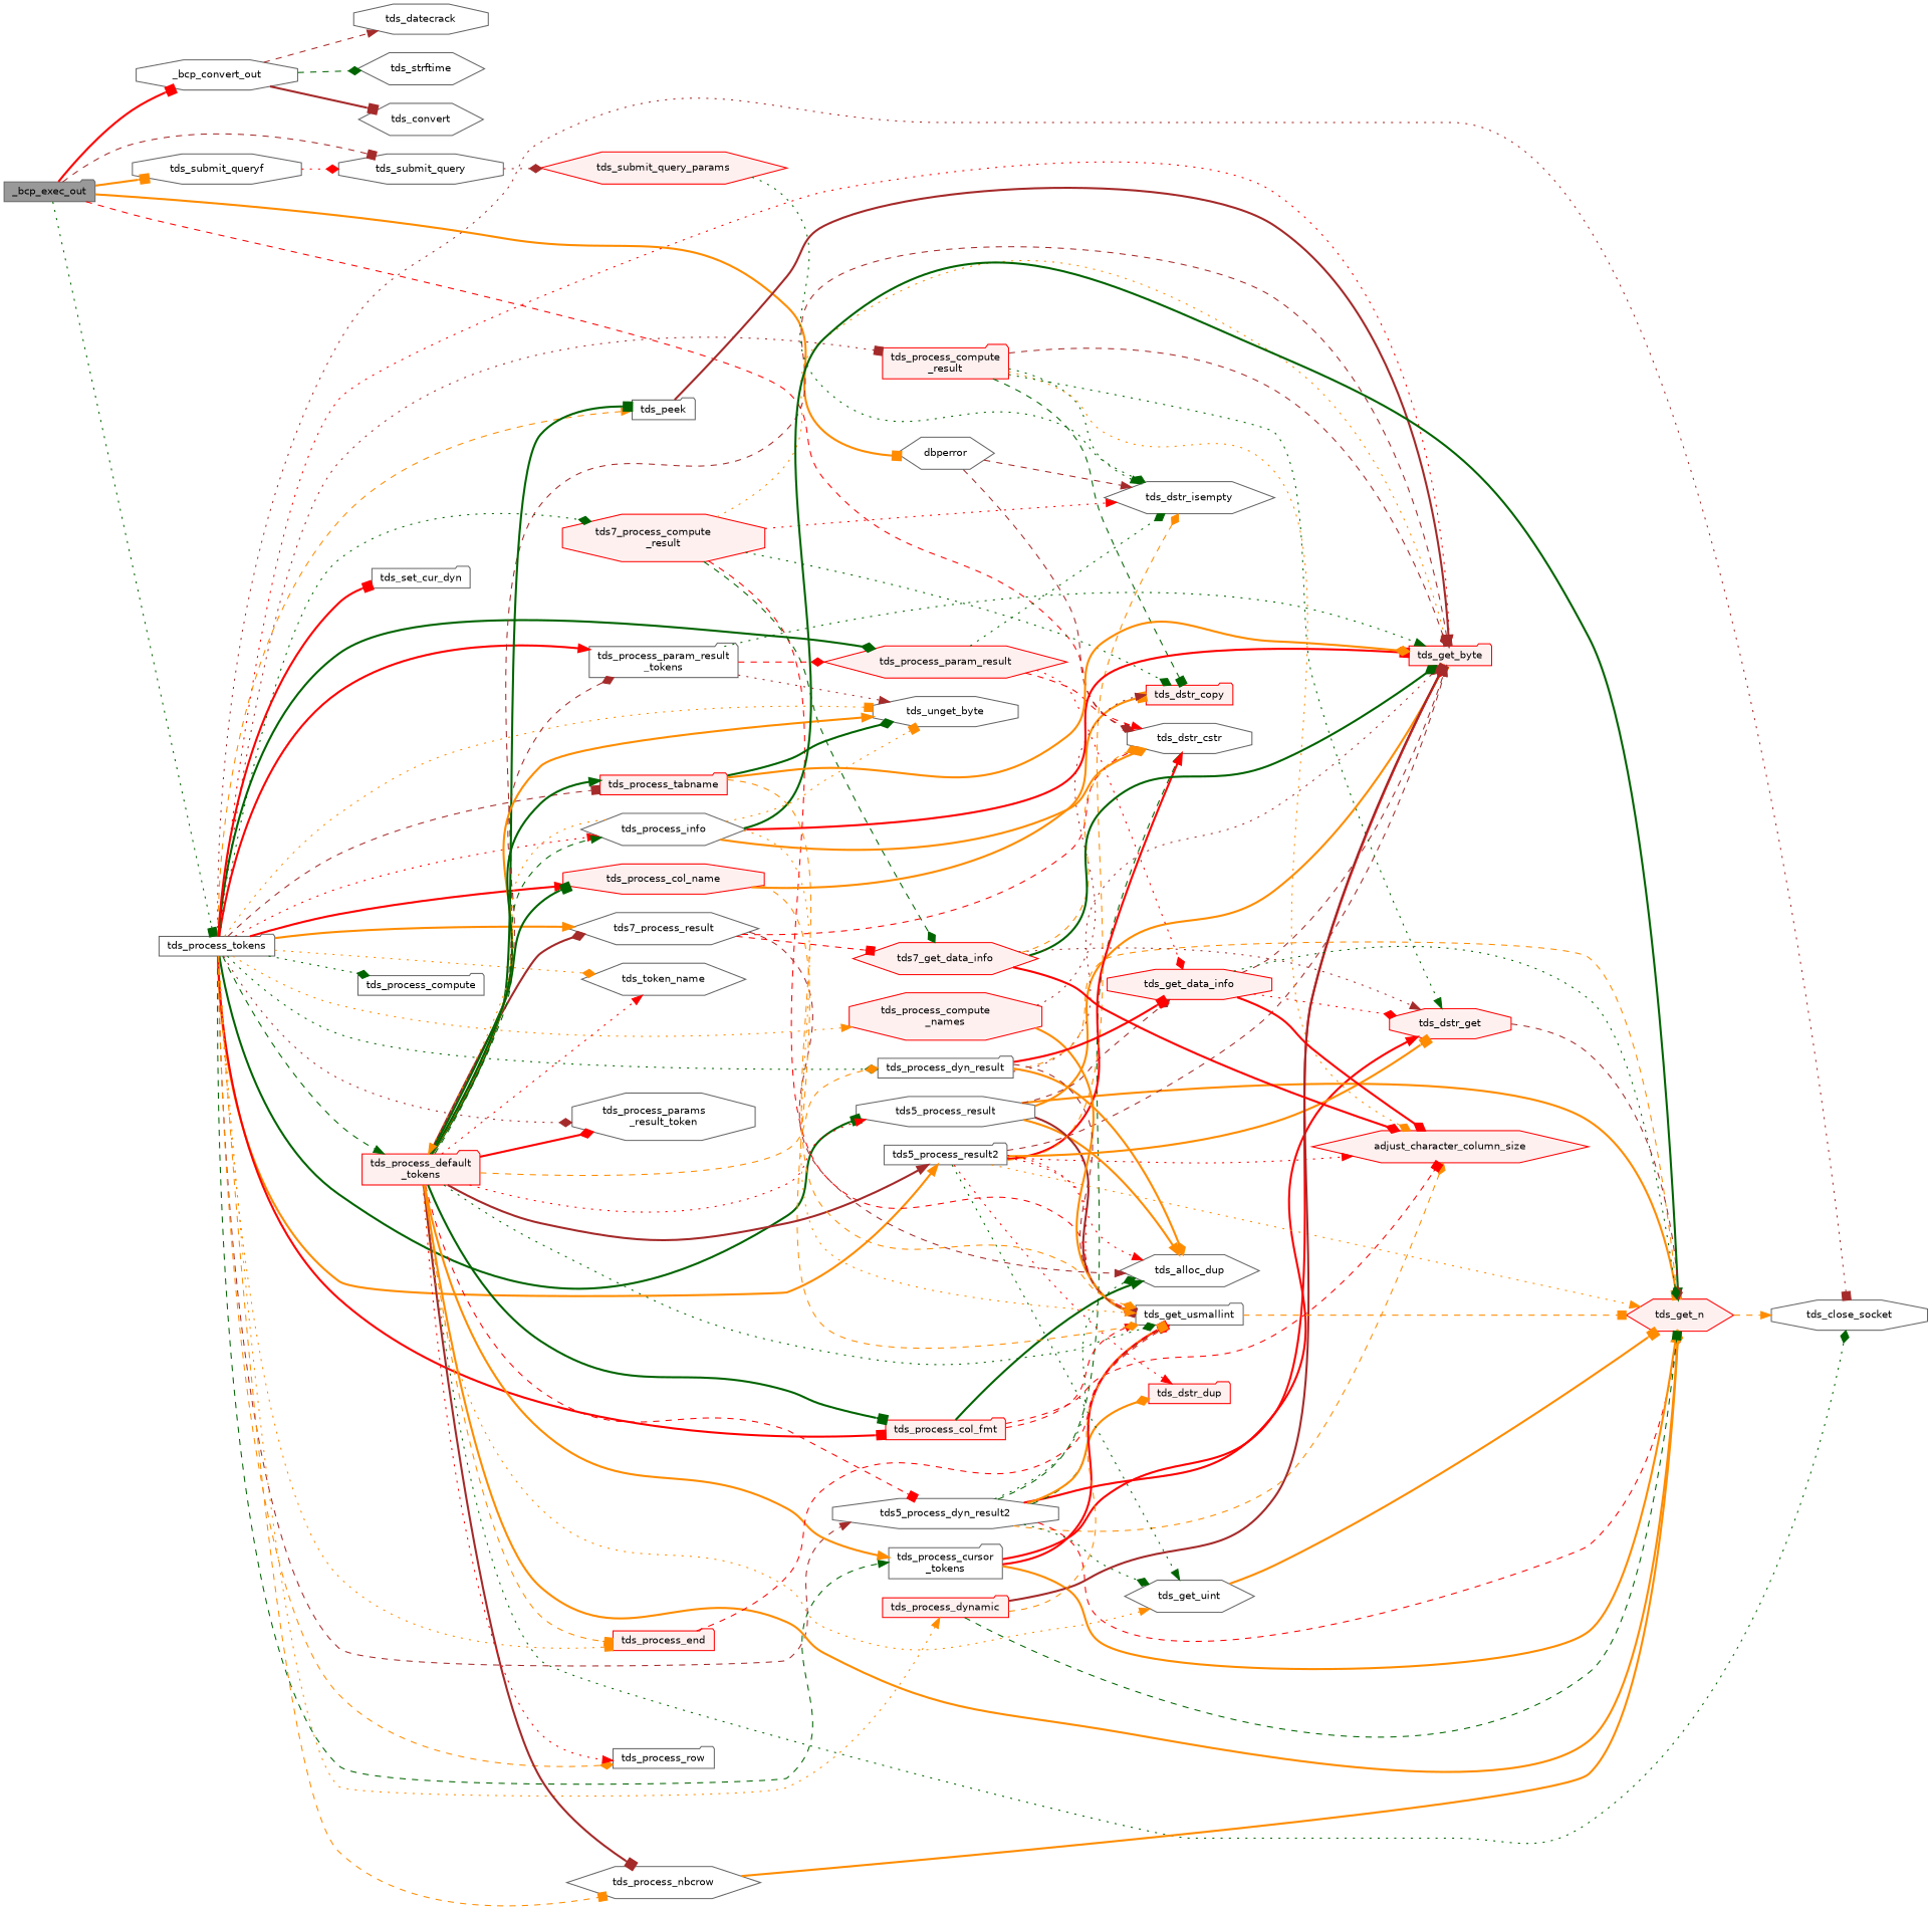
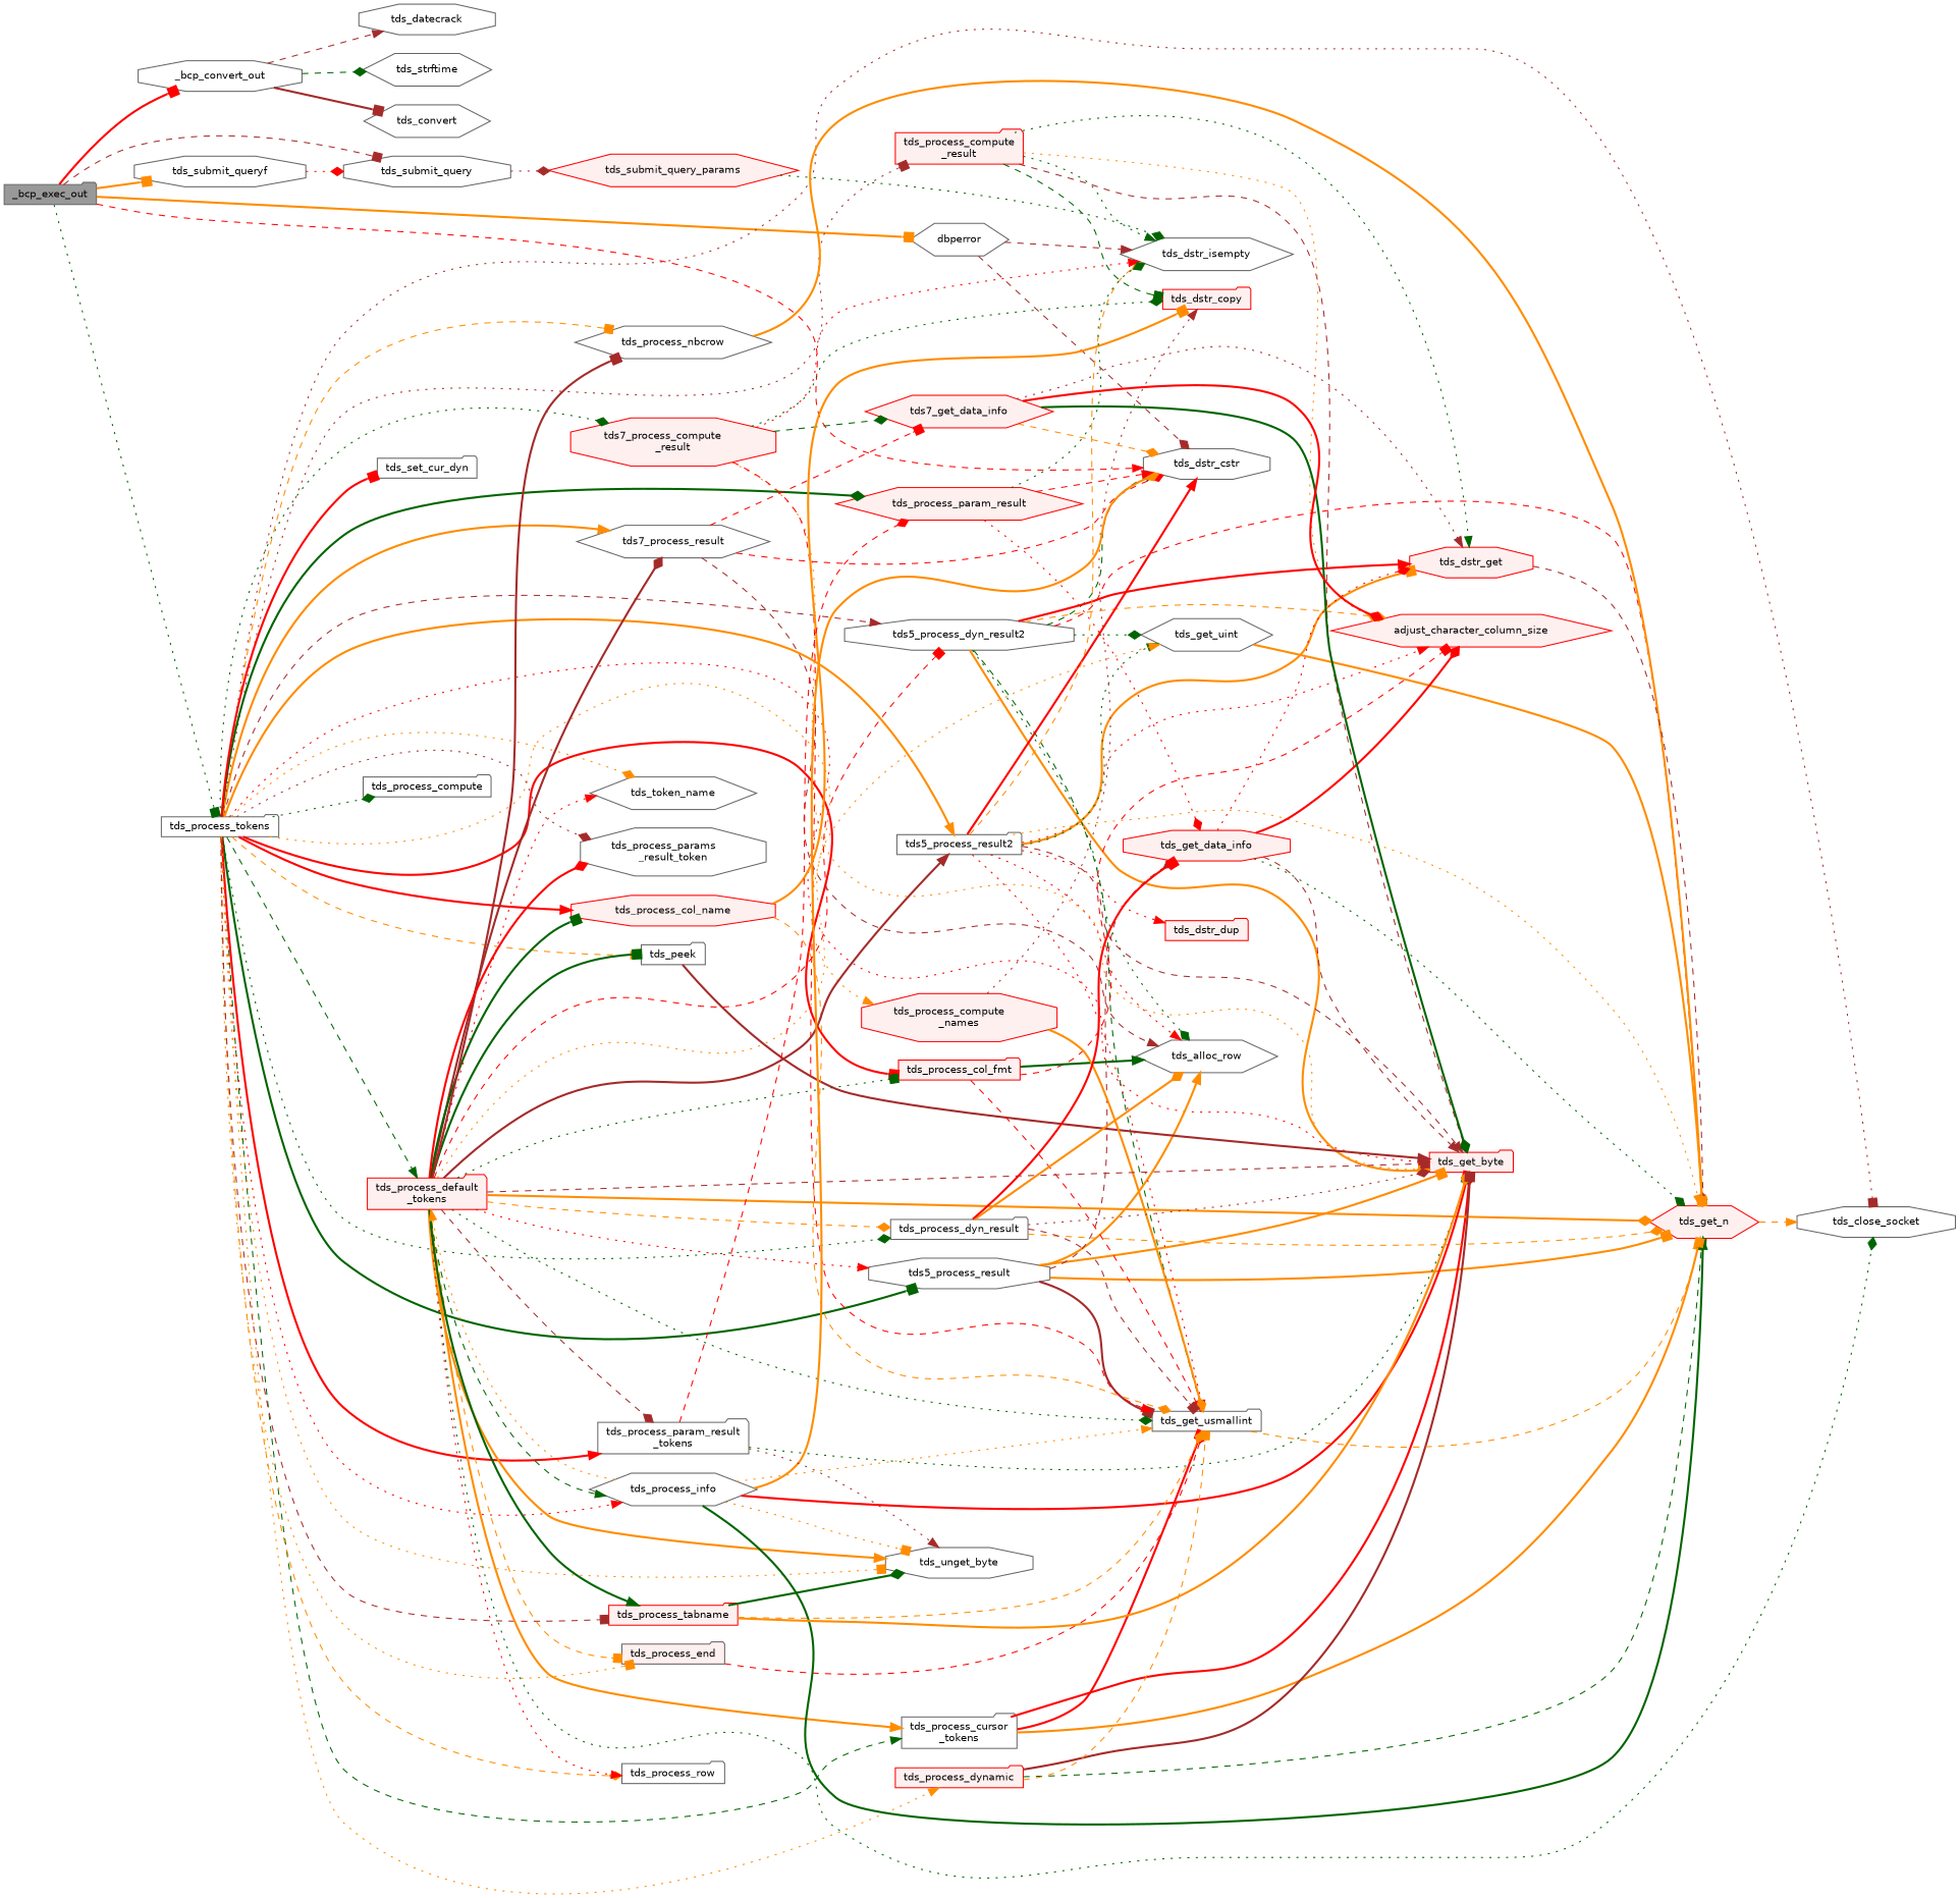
  digraph {
    rankdir=LR
    node [color=grey40 fillcolor=white fontname=Helvetica fontsize=10 shape=folder style=filled]
    edge [arrowhead=normal color=darkorange fontname=Helvetica fontsize=10 labelfontname=Helvetica labelfontsize=10 style=bold]
    n1 [color=gray40 fillcolor=grey60 fontcolor=black height=0.2 label=_bcp_exec_out width=0.4]
    n2 [height=0.2 label=_bcp_convert_out shape=octagon width=0.4]
    n3 [height=0.2 label=dbperror shape=hexagon width=0.4]
    n4 [height=0.2 label=tds_dstr_cstr shape=octagon width=0.4]
    n5 [height=0.2 label=tds_process_tokens width=0.4]
    n6 [height=0.2 label=tds_submit_query shape=octagon width=0.4]
    n7 [height=0.2 label=tds_submit_queryf shape=octagon width=0.4]
    n8 [height=0.2 label=tds_convert shape=hexagon width=0.4]
    n9 [height=0.2 label=tds_datecrack shape=octagon width=0.4]
    n10 [height=0.2 label=tds_strftime shape=hexagon width=0.4]
    n11 [height=0.2 label=tds_dstr_isempty shape=hexagon width=0.4]
    n12 [height=0.2 label=tds5_process_dyn_result2 shape=octagon width=0.4]
    n13 [height=0.2 label=tds_close_socket shape=octagon width=0.4]
    n14 [color=red fillcolor="#FFF0F0" height=0.2 label=tds_get_byte width=0.4]
    n15 [height=0.2 label=tds5_process_result shape=octagon width=0.4]
    n16 [height=0.2 label=tds5_process_result2 width=0.4]
    n17 [color=red fillcolor="#FFF0F0" height=0.2 label="tds7_process_compute\l_result" shape=octagon width=0.4]
    n18 [height=0.2 label=tds7_process_result shape=hexagon width=0.4]
    n19 [height=0.2 label=tds_peek width=0.4]
    n20 [color=red fillcolor="#FFF0F0" height=0.2 label=tds_process_col_fmt width=0.4]
    n21 [color=red fillcolor="#FFF0F0" height=0.2 label=tds_process_col_name shape=octagon width=0.4]
    n22 [height=0.2 label=tds_process_compute width=0.4]
    n23 [color=red fillcolor="#FFF0F0" height=0.2 label="tds_process_compute\l_names" shape=octagon width=0.4]
    n24 [color=red fillcolor="#FFF0F0" height=0.2 label="tds_process_compute\l_result" width=0.4]
    n25 [height=0.2 label="tds_process_cursor\l_tokens" width=0.4]
    n26 [color=red fillcolor="#FFF0F0" height=0.2 label="tds_process_default\l_tokens" width=0.4]
    n27 [height=0.2 label=tds_process_dyn_result width=0.4]
-   n28 [color=red fillcolor="#FFF0F0" height=0.2 label=tds_process_end width=0.4]
+   n28 [fillcolor="#FFF0F0" height=0.2 label=tds_process_end width=0.4]
    n29 [height=0.2 label=tds_process_info shape=hexagon width=0.4]
    n30 [height=0.2 label=tds_unget_byte shape=octagon width=0.4]
    n31 [height=0.2 label=tds_process_nbcrow shape=hexagon width=0.4]
    n32 [height=0.2 label="tds_process_param_result\l_tokens" width=0.4]
    n33 [color=red fillcolor="#FFF0F0" height=0.2 label=tds_process_param_result shape=hexagon width=0.4]
    n34 [height=0.2 label="tds_process_params\l_result_token" shape=octagon width=0.4]
    n35 [height=0.2 label=tds_process_row width=0.4]
    n36 [color=red fillcolor="#FFF0F0" height=0.2 label=tds_process_tabname width=0.4]
    n37 [height=0.2 label=tds_token_name shape=hexagon width=0.4]
    n38 [color=red fillcolor="#FFF0F0" height=0.2 label=tds_process_dynamic width=0.4]
    n39 [height=0.2 label=tds_set_cur_dyn width=0.4]
    n40 [color=red fillcolor="#FFF0F0" height=0.2 label=tds_submit_query_params shape=hexagon width=0.4]
    n41 [color=red fillcolor="#FFF0F0" height=0.2 label=adjust_character_column_size shape=hexagon width=0.4]
-   n42 [height=0.2 label=tds_alloc_dup shape=hexagon width=0.4]
+   n42 [height=0.2 label=tds_alloc_row shape=hexagon width=0.4]
    n43 [color=red fillcolor="#FFF0F0" height=0.2 label=tds_dstr_get shape=octagon width=0.4]
    n44 [color=red fillcolor="#FFF0F0" height=0.2 label=tds_get_n shape=hexagon width=0.4]
    n45 [height=0.2 label=tds_get_uint shape=hexagon width=0.4]
    n46 [height=0.2 label=tds_get_usmallint width=0.4]
    n47 [color=red fillcolor="#FFF0F0" height=0.2 label=tds_get_data_info shape=octagon width=0.4]
    n48 [color=red fillcolor="#FFF0F0" height=0.2 label=tds_dstr_dup width=0.4]
    n49 [color=red fillcolor="#FFF0F0" height=0.2 label=tds7_get_data_info shape=hexagon width=0.4]
    n50 [color=red fillcolor="#FFF0F0" height=0.2 label=tds_dstr_copy width=0.4]
    n1 -> n2 [arrowhead=box color=red]
    n1 -> n3 [arrowhead=box]
    n1 -> n4 [color=red style=dashed]
    n1 -> n5 [arrowhead=box color=darkgreen style=dotted]
    n1 -> n6 [arrowhead=box color=brown style=dashed]
    n1 -> n7 [arrowhead=box]
    n2 -> n8 [arrowhead=box color=brown]
    n2 -> n9 [color=brown style=dashed]
    n2 -> n10 [arrowhead=diamond color=darkgreen style=dashed]
    n3 -> n4 [arrowhead=diamond color=brown style=dashed]
    n3 -> n11 [color=brown style=dashed]
    n5 -> n12 [color=brown style=dashed]
    n5 -> n13 [arrowhead=box color=brown style=dotted]
    n5 -> n14 [color=red style=dotted]
    n5 -> n15 [arrowhead=box color=darkgreen]
    n5 -> n16
    n5 -> n17 [arrowhead=diamond color=darkgreen style=dotted]
    n5 -> n18
    n5 -> n19 [style=dashed]
    n5 -> n20 [arrowhead=box color=red]
    n5 -> n21 [color=red]
    n5 -> n22 [arrowhead=diamond color=darkgreen style=dotted]
    n5 -> n23 [style=dotted]
    n5 -> n24 [arrowhead=box color=brown style=dotted]
    n5 -> n25 [color=darkgreen style=dashed]
    n5 -> n26 [color=darkgreen style=dashed]
    n5 -> n27 [arrowhead=diamond color=darkgreen style=dotted]
    n5 -> n28 [arrowhead=box style=dotted]
    n5 -> n29 [color=red style=dotted]
    n5 -> n30 [arrowhead=box style=dotted]
    n5 -> n31 [arrowhead=box style=dashed]
    n5 -> n32 [color=red]
    n5 -> n33 [arrowhead=diamond color=darkgreen]
    n5 -> n34 [arrowhead=diamond color=brown style=dotted]
    n5 -> n35 [arrowhead=diamond style=dashed]
    n5 -> n36 [arrowhead=box color=brown style=dashed]
    n5 -> n37 [arrowhead=diamond style=dotted]
    n5 -> n38 [style=dotted]
    n5 -> n39 [arrowhead=box color=red]
    n6 -> n40 [arrowhead=diamond color=brown style=dotted]
    n7 -> n6 [arrowhead=diamond color=red style=dotted]
    n12 -> n4 [color=darkgreen style=dashed]
-   n12 -> n48 [arrowhead=diamond]
+   n12 -> n14 [arrowhead=diamond]
    n12 -> n41 [arrowhead=diamond style=dashed]
    n12 -> n42 [arrowhead=diamond color=darkgreen style=dotted]
    n12 -> n43 [color=red]
    n12 -> n44 [color=red style=dashed]
    n12 -> n45 [arrowhead=diamond color=darkgreen style=dotted]
    n12 -> n46 [color=darkgreen style=dashed]
    n15 -> n14 [arrowhead=box]
    n15 -> n42
    n15 -> n44 [arrowhead=box]
    n15 -> n46 [arrowhead=box color=brown]
    n15 -> n47 [arrowhead=diamond color=brown style=dashed]
    n16 -> n4 [color=red]
    n16 -> n11 [arrowhead=diamond style=dashed]
    n16 -> n14 [color=brown style=dashed]
    n16 -> n41 [color=red style=dotted]
    n16 -> n42 [color=red style=dotted]
    n16 -> n43 [arrowhead=box]
    n16 -> n44 [style=dotted]
    n16 -> n45 [color=darkgreen style=dotted]
    n16 -> n46 [color=red style=dotted]
    n16 -> n48 [color=red style=dotted]
    n17 -> n11 [color=red style=dotted]
    n17 -> n14 [style=dotted]
    n17 -> n46 [color=red style=dashed]
    n17 -> n49 [arrowhead=diamond color=darkgreen style=dashed]
    n17 -> n50 [arrowhead=diamond color=darkgreen style=dotted]
    n18 -> n4 [arrowhead=diamond color=red style=dashed]
    n18 -> n42 [color=brown style=dashed]
    n18 -> n49 [arrowhead=box color=red style=dashed]
    n19 -> n14 [color=brown]
    n20 -> n41 [arrowhead=box color=red style=dashed]
    n20 -> n42 [color=darkgreen]
    n20 -> n46 [color=red style=dashed]
    n21 -> n46 [arrowhead=diamond style=dashed]
    n21 -> n50 [arrowhead=box]
    n23 -> n46 [arrowhead=diamond]
    n23 -> n50 [color=brown style=dotted]
    n24 -> n11 [color=darkgreen style=dotted]
    n24 -> n14 [arrowhead=diamond color=brown style=dashed]
    n24 -> n41 [arrowhead=diamond style=dotted]
    n24 -> n43 [color=darkgreen style=dotted]
    n24 -> n50 [arrowhead=box color=darkgreen style=dashed]
    n25 -> n14 [arrowhead=diamond color=red]
    n25 -> n44
    n25 -> n46 [arrowhead=box color=red]
    n26 -> n12 [arrowhead=box color=red style=dashed]
    n26 -> n13 [arrowhead=diamond color=darkgreen style=dotted]
    n26 -> n14 [arrowhead=box color=brown style=dashed]
    n26 -> n15 [color=red style=dotted]
    n26 -> n16 [color=brown]
    n26 -> n18 [arrowhead=diamond color=brown]
    n26 -> n19 [arrowhead=box color=darkgreen]
-   n26 -> n20 [arrowhead=box color=darkgreen]
+   n26 -> n20 [arrowhead=box color=darkgreen style=dotted]
    n26 -> n21 [arrowhead=box color=darkgreen]
    n26 -> n25
    n26 -> n27 [arrowhead=diamond style=dashed]
    n26 -> n28 [arrowhead=box style=dashed]
    n26 -> n29 [color=darkgreen style=dashed]
    n26 -> n30
    n26 -> n31 [arrowhead=box color=brown]
    n26 -> n32 [arrowhead=diamond color=brown style=dashed]
    n26 -> n34 [arrowhead=diamond color=red]
    n26 -> n35 [color=red style=dotted]
    n26 -> n36 [color=darkgreen]
    n26 -> n37 [color=red style=dotted]
    n26 -> n44 [arrowhead=diamond]
    n26 -> n45 [style=dotted]
    n26 -> n46 [arrowhead=diamond color=darkgreen style=dotted]
    n27 -> n14 [arrowhead=diamond color=brown style=dotted]
    n27 -> n42 [arrowhead=diamond]
    n27 -> n44 [arrowhead=diamond style=dashed]
    n27 -> n46 [arrowhead=box color=brown style=dashed]
    n27 -> n47 [arrowhead=box color=red]
    n28 -> n46 [arrowhead=diamond color=red style=dashed]
    n29 -> n4 [arrowhead=diamond]
    n29 -> n14 [arrowhead=box color=red]
    n29 -> n26 [style=dotted]
    n29 -> n30 [arrowhead=box style=dotted]
    n29 -> n44 [color=darkgreen]
    n29 -> n46 [style=dotted]
    n31 -> n44 [arrowhead=diamond]
    n32 -> n14 [color=darkgreen style=dotted]
    n32 -> n30 [color=brown style=dotted]
    n32 -> n33 [arrowhead=diamond color=red style=dashed]
    n33 -> n4 [color=red style=dashed]
    n33 -> n11 [arrowhead=diamond color=darkgreen style=dotted]
    n33 -> n47 [arrowhead=diamond color=red style=dotted]
    n36 -> n14 [arrowhead=diamond]
    n36 -> n30 [arrowhead=diamond color=darkgreen]
    n36 -> n46 [arrowhead=diamond style=dashed]
    n38 -> n14 [arrowhead=box color=brown]
    n38 -> n44 [arrowhead=box color=darkgreen style=dashed]
    n38 -> n46 [arrowhead=box style=dashed]
    n40 -> n11 [arrowhead=diamond color=darkgreen style=dotted]
    n43 -> n44 [arrowhead=diamond color=brown style=dashed]
    n44 -> n13 [style=dashed]
    n45 -> n44 [arrowhead=box]
    n46 -> n44 [arrowhead=box style=dashed]
    n47 -> n14 [color=brown style=dashed]
    n47 -> n41 [arrowhead=diamond color=red]
    n47 -> n43 [arrowhead=diamond color=red style=dotted]
    n47 -> n44 [arrowhead=diamond color=darkgreen style=dotted]
    n49 -> n4 [arrowhead=diamond style=dashed]
    n49 -> n14 [arrowhead=diamond color=darkgreen]
    n49 -> n41 [arrowhead=diamond color=red]
    n49 -> n43 [color=brown style=dotted]
  }
